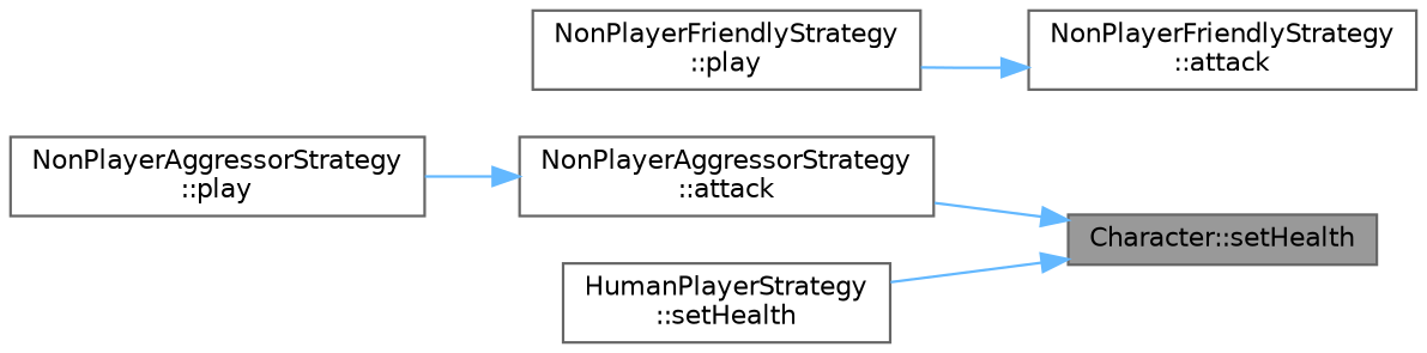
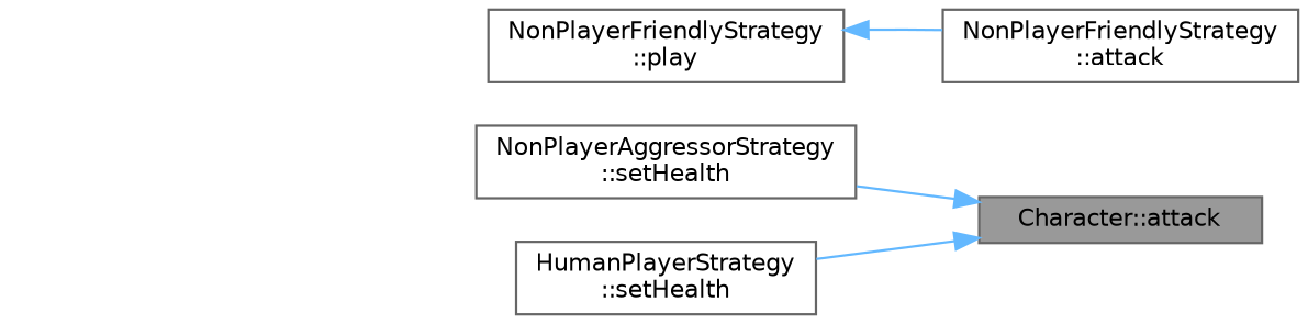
  digraph {
    rankdir=RL
    node [color=grey40 fillcolor=white fontname=Helvetica fontsize=10 shape=box style=filled]
    edge [color=steelblue1 dir=back fontname=Helvetica fontsize=10 labelfontname=Helvetica labelfontsize=10 style=solid]
-   n1 [color=gray40 fillcolor=grey60 fontcolor=black height=0.2 label="Character::setHealth" width=0.4]
-   n2 [height=0.2 label="NonPlayerAggressorStrategy\l::attack" width=0.4]
+   n1 [color=gray40 fillcolor=grey60 fontcolor=black height=0.2 label="Character::attack" width=0.4]
+   n2 [height=0.2 label="NonPlayerAggressorStrategy\l::setHealth" width=0.4]
    n3 [height=0.2 label="HumanPlayerStrategy\l::setHealth" width=0.4]
-   n4 [height=0.2 label="NonPlayerAggressorStrategy\l::play" width=0.4]
    n5 [height=0.2 label="NonPlayerFriendlyStrategy\l::attack" width=0.4]
    n6 [height=0.2 label="NonPlayerFriendlyStrategy\l::play" width=0.4]
    n1 -> n2
    n1 -> n3
-   n2 -> n4
-   n5 -> n6
+   n6 -> n5
  }
